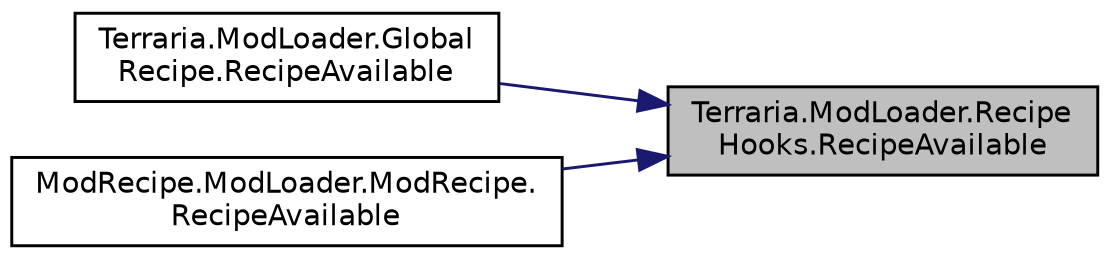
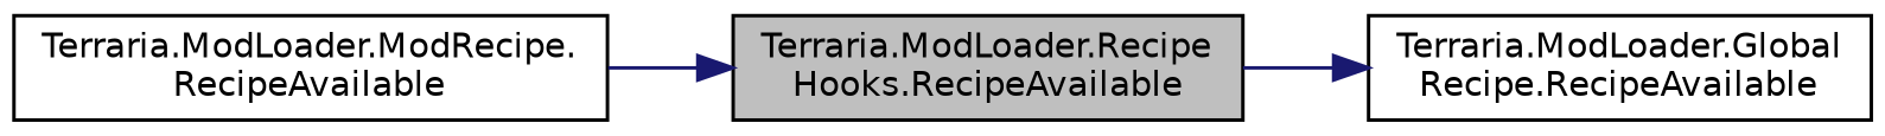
  digraph {
    rankdir=LR
    node [color=black fillcolor=white fontname=Helvetica fontsize=10 shape=record style=filled]
    edge [color=midnightblue fontname=Helvetica fontsize=10 labelfontname=Helvetica labelfontsize=10 style=solid]
    n1 [fillcolor=grey75 fontcolor=black height=0.2 label="Terraria.ModLoader.Recipe\lHooks.RecipeAvailable" width=0.4]
    n2 [height=0.2 label="Terraria.ModLoader.Global\lRecipe.RecipeAvailable" width=0.4]
-   n3 [height=0.2 label="ModRecipe.ModLoader.ModRecipe.\lRecipeAvailable" width=0.4]
-   n2 -> n1
+   n3 [height=0.2 label="Terraria.ModLoader.ModRecipe.\lRecipeAvailable" width=0.4]
+   n1 -> n2
    n3 -> n1
  }
